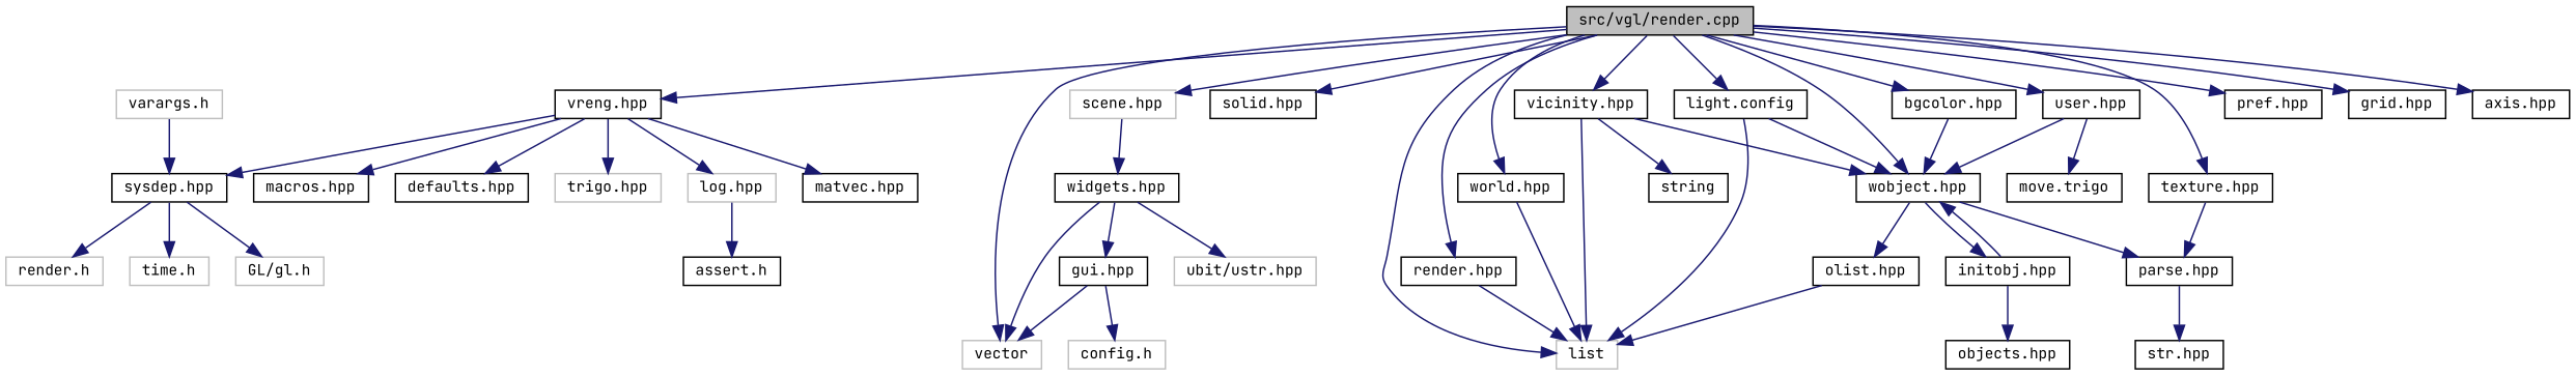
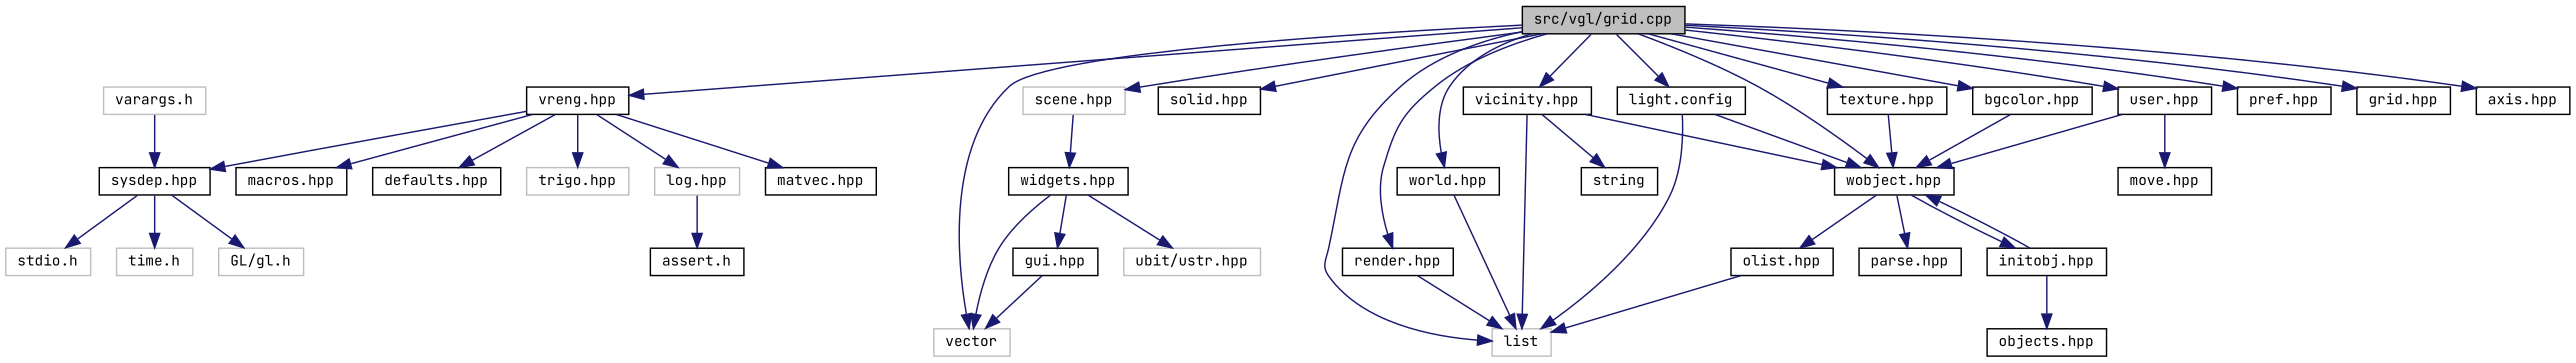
  digraph {
    fontname="JetBrains Mono"
    node [color=black fontname="JetBrains Mono" fontsize=10 shape=record]
    edge [color=midnightblue fontname="JetBrains Mono" fontsize=10 labelfontname=FreeSans labelfontsize=10 style=solid]
-   n1 [fillcolor=grey75 fontcolor=black height=0.2 label="src/vgl/render.cpp" style=filled width=0.4]
+   n1 [fillcolor=grey75 fontcolor=black height=0.2 label="src/vgl/grid.cpp" style=filled width=0.4]
    n2 [height=0.2 label="vreng.hpp" width=0.4]
    n3 [color=grey75 height=0.2 label="scene.hpp" width=0.4]
    n4 [color=grey75 height=0.2 label=vector width=0.4]
    n5 [height=0.2 label="solid.hpp" width=0.4]
    n6 [height=0.2 label="render.hpp" width=0.4]
    n7 [color=grey75 height=0.2 label=list width=0.4]
    n8 [height=0.2 label="texture.hpp" width=0.4]
    n9 [height=0.2 label="wobject.hpp" width=0.4]
    n10 [height=0.2 label="world.hpp" width=0.4]
    n11 [height=0.2 label="bgcolor.hpp" width=0.4]
    n12 [height=0.2 label="user.hpp" width=0.4]
    n13 [height=0.2 label="vicinity.hpp" width=0.4]
    n14 [height=0.2 label="pref.hpp" width=0.4]
    n15 [height=0.2 label="grid.hpp" width=0.4]
    n16 [height=0.2 label="axis.hpp" width=0.4]
    n17 [height=0.2 label="light.config" width=0.4]
    n18 [height=0.2 label="sysdep.hpp" width=0.4]
    n19 [height=0.2 label="macros.hpp" width=0.4]
    n20 [height=0.2 label="defaults.hpp" width=0.4]
    n21 [color=grey75 height=0.2 label="trigo.hpp" width=0.4]
    n22 [color=grey75 height=0.2 label="log.hpp" width=0.4]
    n23 [height=0.2 label="matvec.hpp" width=0.4]
    n24 [height=0.2 label="widgets.hpp" width=0.4]
    n25 [height=0.2 label="olist.hpp" width=0.4]
    n26 [height=0.2 label="parse.hpp" width=0.4]
    n27 [height=0.2 label="initobj.hpp" width=0.4]
-   n28 [height=0.2 label="move.trigo" width=0.4]
+   n28 [height=0.2 label="move.hpp" width=0.4]
    n29 [height=0.2 label=string width=0.4]
-   n30 [color=grey75 height=0.2 label="render.h" width=0.4]
+   n30 [color=grey75 height=0.2 label="stdio.h" width=0.4]
    n31 [color=grey75 height=0.2 label="time.h" width=0.4]
    n32 [color=grey75 height=0.2 label="GL/gl.h" width=0.4]
    n33 [height=0.2 label="assert.h" width=0.4]
    n34 [color=grey75 height=0.2 label="varargs.h" width=0.4]
    n35 [height=0.2 label="gui.hpp" width=0.4]
    n36 [color=grey75 height=0.2 label="ubit/ustr.hpp" width=0.4]
-   n37 [color=grey75 height=0.2 label="config.h" width=0.4]
-   n38 [height=0.2 label="str.hpp" width=0.4]
    n39 [height=0.2 label="objects.hpp" width=0.4]
    n1 -> n2
    n1 -> n3
    n1 -> n4
    n1 -> n5
    n1 -> n6
    n1 -> n7
    n1 -> n8
    n1 -> n9
    n1 -> n10
    n1 -> n11
    n1 -> n12
    n1 -> n13
    n1 -> n14
    n1 -> n15
    n1 -> n16
    n1 -> n17
    n2 -> n18
    n2 -> n19
    n2 -> n20
    n2 -> n21
    n2 -> n22
    n2 -> n23
    n3 -> n24
    n6 -> n7
-   n8 -> n26
+   n8 -> n9
    n9 -> n25
    n9 -> n26
    n9 -> n27
    n10 -> n7
    n11 -> n9
    n12 -> n9
    n12 -> n28
    n13 -> n7
    n13 -> n9
    n13 -> n29
    n17 -> n7
    n17 -> n9
    n18 -> n30
    n18 -> n31
    n18 -> n32
    n22 -> n33
    n24 -> n4
    n24 -> n35
    n24 -> n36
    n25 -> n7
-   n26 -> n38
    n27 -> n9
    n27 -> n39
    n34 -> n18
    n35 -> n4
-   n35 -> n37
  }
